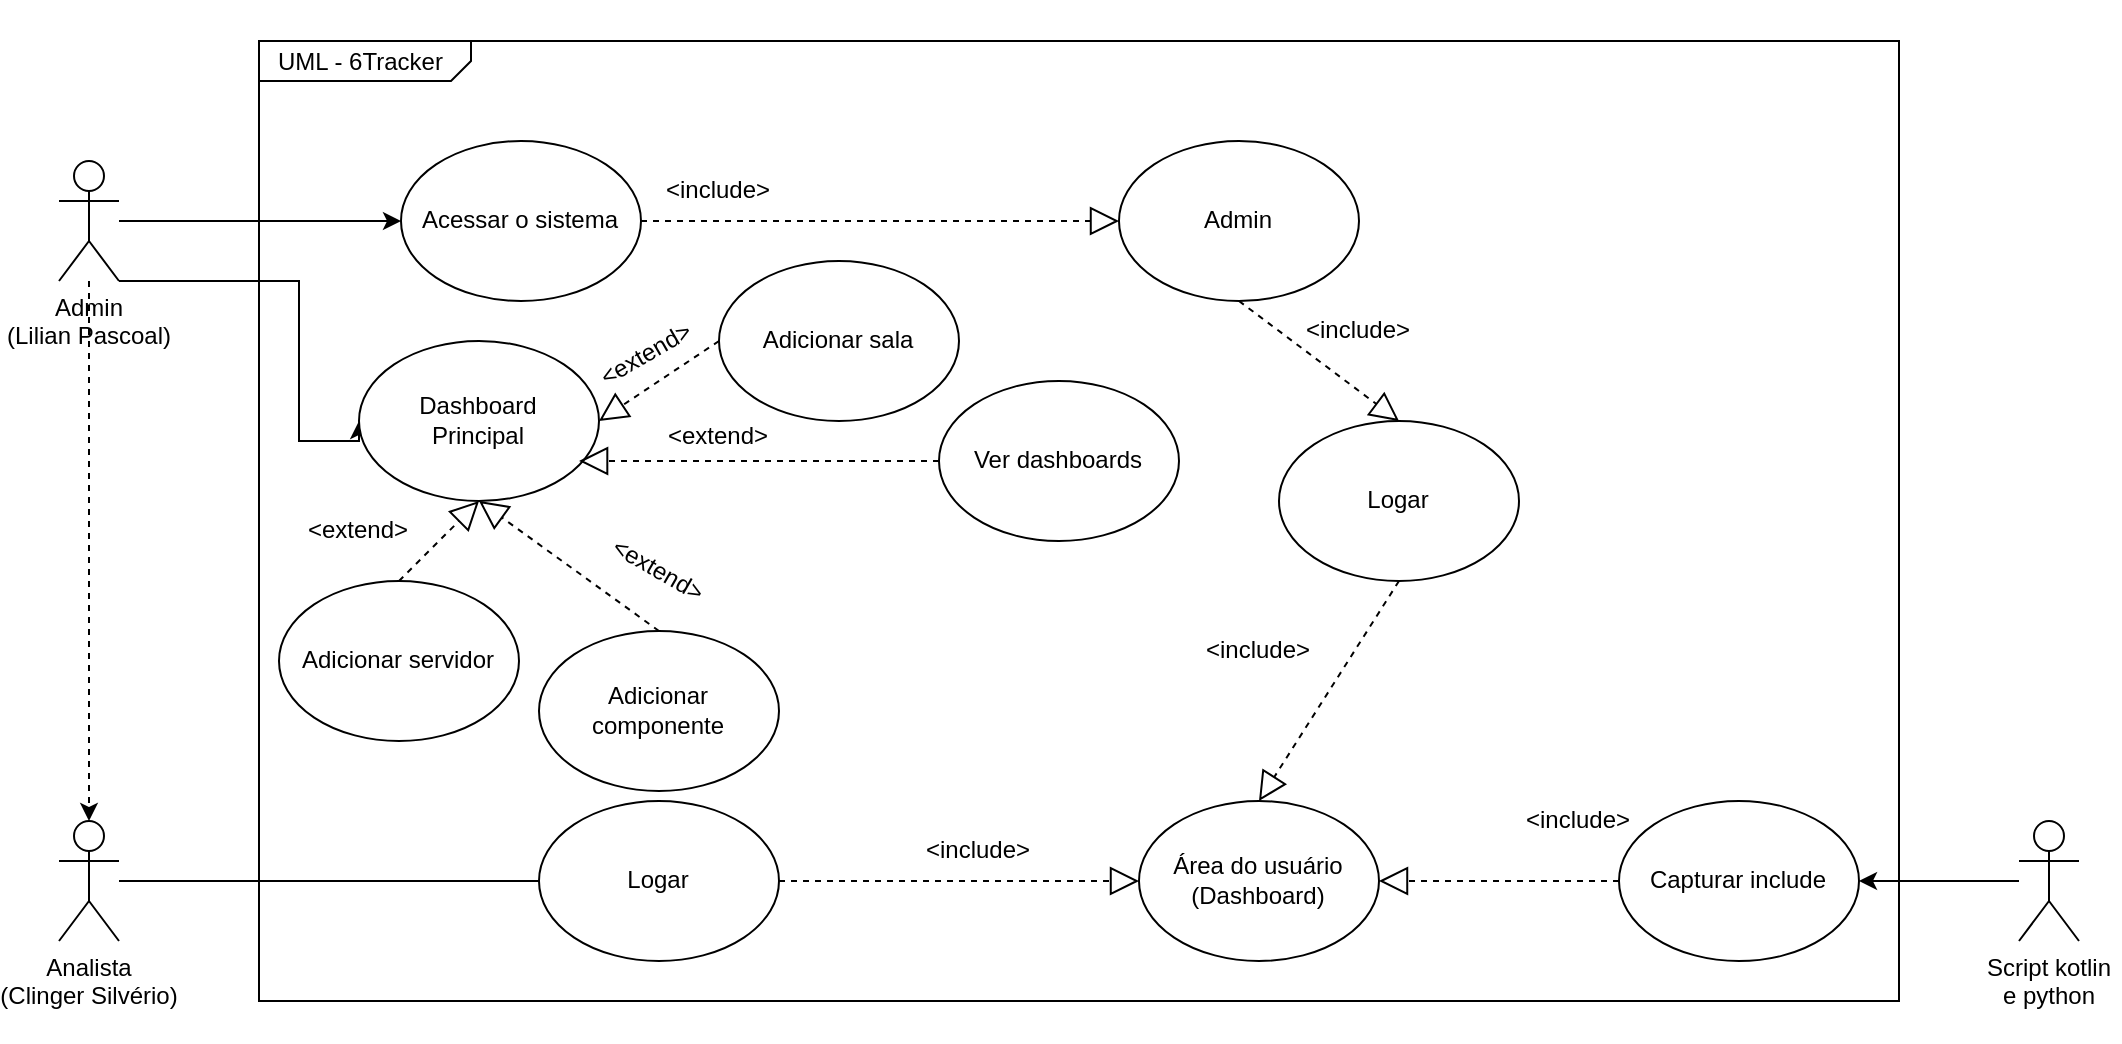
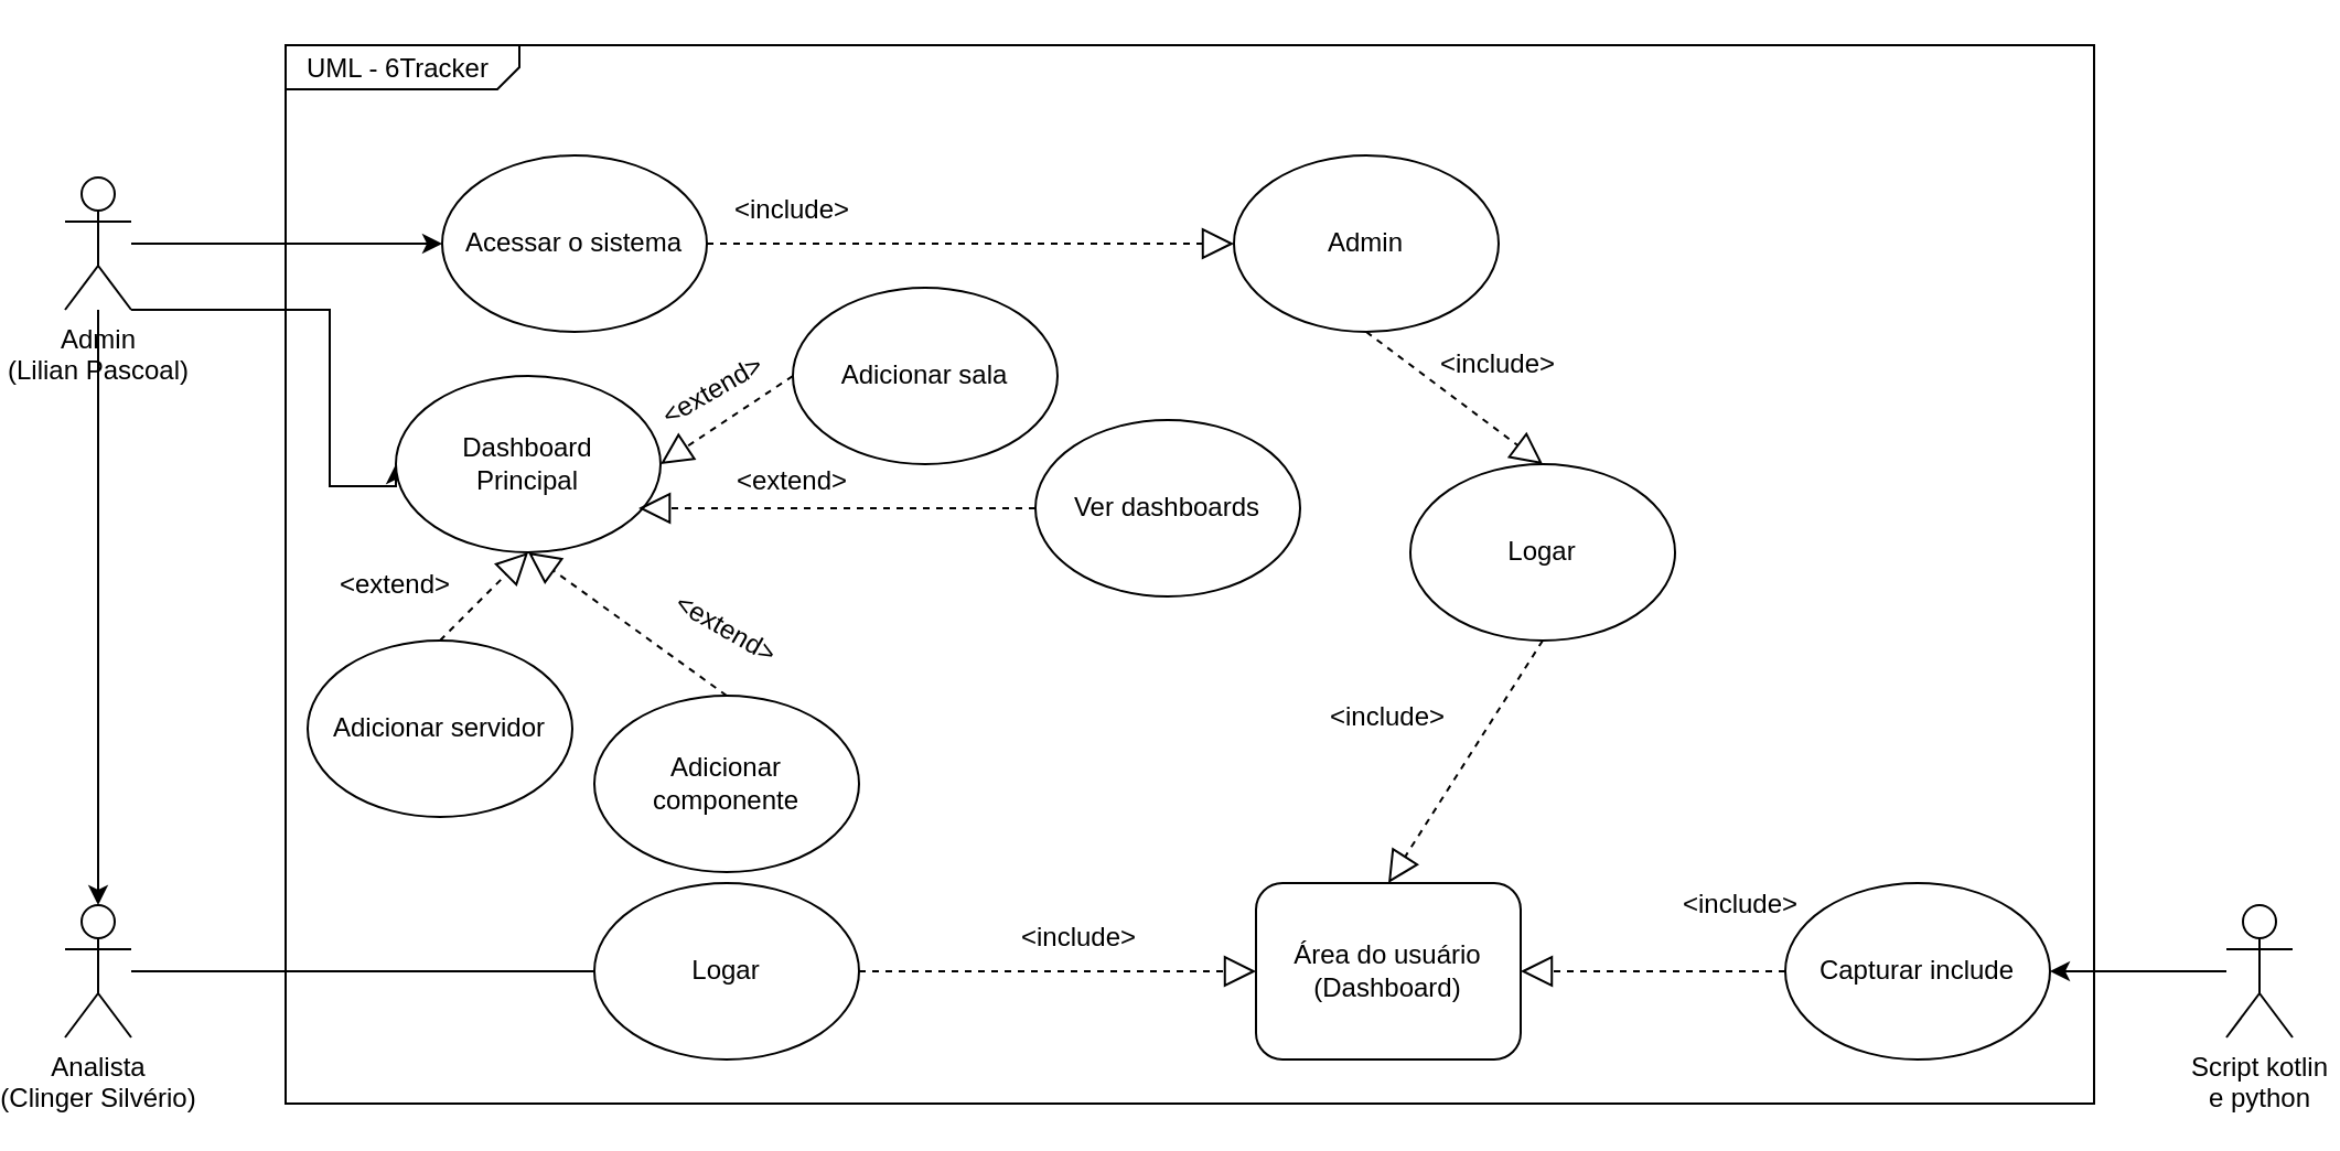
  <mxCell id="0" style=";html=1;" />
  <mxCell id="1" style=";html=1;" parent="0" />
  <mxCell id="2" value="&lt;p style=&quot;margin: 0px ; margin-top: 4px ; margin-left: 10px ; text-align: left&quot;&gt;UML - 6Tracker&lt;/p&gt;" style="html=1;strokeWidth=1;shape=mxgraph.sysml.package;html=1;overflow=fill;whiteSpace=wrap;fillColor=none;gradientColor=none;fontSize=12;align=center;labelX=106.33;" parent="1" vertex="1"><mxGeometry x="120" y="20" width="820" height="480" as="geometry" /></mxCell>
  <mxCell id="3" style="edgeStyle=orthogonalEdgeStyle;rounded=0;orthogonalLoop=1;jettySize=auto;html=1;entryX=0;entryY=0.5;entryDx=0;entryDy=0;" parent="1" source="4" target="8" edge="1"><mxGeometry relative="1" as="geometry" /></mxCell>
  <mxCell id="4" value="Admin&lt;br&gt;(Lilian Pascoal)" style="shape=umlActor;verticalLabelPosition=bottom;verticalAlign=top;html=1;outlineConnect=0;" parent="1" vertex="1"><mxGeometry x="20" y="80" width="30" height="60" as="geometry" /></mxCell>
- <mxCell id="5" style="edgeStyle=orthogonalEdgeStyle;rounded=0;orthogonalLoop=1;jettySize=auto;html=1;entryX=0.5;entryY=0;entryDx=0;entryDy=0;entryPerimeter=0;dashed=1;" parent="1" source="4" target="7" edge="1"><mxGeometry relative="1" as="geometry"><mxPoint x="35" y="390" as="targetPoint" /></mxGeometry></mxCell>
+ <mxCell id="5" style="edgeStyle=orthogonalEdgeStyle;rounded=0;orthogonalLoop=1;jettySize=auto;html=1;entryX=0.5;entryY=0;entryDx=0;entryDy=0;entryPerimeter=0;" parent="1" source="4" target="7" edge="1"><mxGeometry relative="1" as="geometry"><mxPoint x="35" y="390" as="targetPoint" /></mxGeometry></mxCell>
  <mxCell id="6" style="edgeStyle=orthogonalEdgeStyle;rounded=0;orthogonalLoop=1;jettySize=auto;html=1;entryX=0;entryY=0.5;entryDx=0;entryDy=0;" parent="1" source="4" target="25" edge="1"><mxGeometry relative="1" as="geometry"><Array as="points"><mxPoint x="140" y="140" /><mxPoint x="140" y="220" /><mxPoint x="170" y="220" /></Array></mxGeometry></mxCell>
  <mxCell id="7" value="Analista&lt;br&gt;(Clinger Silvério)" style="shape=umlActor;verticalLabelPosition=bottom;verticalAlign=top;html=1;outlineConnect=0;" parent="1" vertex="1"><mxGeometry x="20" y="410" width="30" height="60" as="geometry" /></mxCell>
  <mxCell id="8" value="Acessar o sistema" style="ellipse;whiteSpace=wrap;html=1;" parent="1" vertex="1"><mxGeometry x="191" y="70" width="120" height="80" as="geometry" /></mxCell>
  <mxCell id="9" value="Admin" style="ellipse;whiteSpace=wrap;html=1;" parent="1" vertex="1"><mxGeometry x="550" y="70" width="120" height="80" as="geometry" /></mxCell>
  <mxCell id="10" value="" style="endArrow=block;dashed=1;endFill=0;endSize=12;html=1;rounded=0;exitX=1;exitY=0.5;exitDx=0;exitDy=0;entryX=0;entryY=0.5;entryDx=0;entryDy=0;" parent="1" source="8" target="9" edge="1"><mxGeometry width="160" relative="1" as="geometry"><mxPoint x="310" y="130" as="sourcePoint" /><mxPoint x="470" y="130" as="targetPoint" /></mxGeometry></mxCell>
  <mxCell id="11" value="&amp;lt;include&amp;gt;" style="text;html=1;strokeColor=none;fillColor=none;align=center;verticalAlign=middle;whiteSpace=wrap;rounded=0;" parent="1" vertex="1"><mxGeometry x="320" y="80" width="60" height="30" as="geometry" /></mxCell>
  <mxCell id="12" value="Logar" style="ellipse;whiteSpace=wrap;html=1;" parent="1" vertex="1"><mxGeometry x="630" y="210" width="120" height="80" as="geometry" /></mxCell>
- <mxCell id="13" value="Área do usuário&lt;br&gt;(Dashboard)" style="ellipse;whiteSpace=wrap;html=1;" parent="1" vertex="1"><mxGeometry x="560" y="400" width="120" height="80" as="geometry" /></mxCell>
+ <mxCell id="13" value="Área do usuário&lt;br&gt;(Dashboard)" style="whiteSpace=wrap;html=1;rounded=1;" parent="1" vertex="1"><mxGeometry x="560" y="400" width="120" height="80" as="geometry" /></mxCell>
  <mxCell id="14" value="" style="endArrow=block;dashed=1;endFill=0;endSize=12;html=1;rounded=0;exitX=0.5;exitY=1;exitDx=0;exitDy=0;entryX=0.5;entryY=0;entryDx=0;entryDy=0;" parent="1" source="12" target="13" edge="1"><mxGeometry width="160" relative="1" as="geometry"><mxPoint x="240" y="330" as="sourcePoint" /><mxPoint x="400" y="330" as="targetPoint" /></mxGeometry></mxCell>
  <mxCell id="15" value="&amp;lt;include&amp;gt;" style="text;html=1;strokeColor=none;fillColor=none;align=center;verticalAlign=middle;whiteSpace=wrap;rounded=0;rotation=0;" parent="1" vertex="1"><mxGeometry x="750" y="395" width="60" height="30" as="geometry" /></mxCell>
  <mxCell id="16" value="Adicionar sala" style="ellipse;whiteSpace=wrap;html=1;" parent="1" vertex="1"><mxGeometry x="350" y="130" width="120" height="80" as="geometry" /></mxCell>
  <mxCell id="17" value="Adicionar servidor" style="ellipse;whiteSpace=wrap;html=1;" parent="1" vertex="1"><mxGeometry x="130" y="290" width="120" height="80" as="geometry" /></mxCell>
  <mxCell id="18" value="Adicionar componente" style="ellipse;whiteSpace=wrap;html=1;" parent="1" vertex="1"><mxGeometry x="260" y="315" width="120" height="80" as="geometry" /></mxCell>
  <mxCell id="19" value="&amp;lt;include&amp;gt;" style="text;html=1;strokeColor=none;fillColor=none;align=center;verticalAlign=middle;whiteSpace=wrap;rounded=0;rotation=0;" parent="1" vertex="1"><mxGeometry x="640" y="150" width="60" height="30" as="geometry" /></mxCell>
  <mxCell id="20" style="edgeStyle=orthogonalEdgeStyle;rounded=0;orthogonalLoop=1;jettySize=auto;html=1;entryX=1;entryY=0.5;entryDx=0;entryDy=0;" parent="1" source="21" target="22" edge="1"><mxGeometry relative="1" as="geometry" /></mxCell>
  <mxCell id="21" value="Script kotlin &lt;br&gt;e python" style="shape=umlActor;verticalLabelPosition=bottom;verticalAlign=top;html=1;outlineConnect=0;" parent="1" vertex="1"><mxGeometry x="1000" y="410" width="30" height="60" as="geometry" /></mxCell>
  <mxCell id="22" value="Capturar include" style="ellipse;whiteSpace=wrap;html=1;" parent="1" vertex="1"><mxGeometry x="800" y="400" width="120" height="80" as="geometry" /></mxCell>
  <mxCell id="23" value="" style="endArrow=block;dashed=1;endFill=0;endSize=12;html=1;rounded=0;exitX=0.5;exitY=1;exitDx=0;exitDy=0;entryX=0.5;entryY=0;entryDx=0;entryDy=0;" parent="1" source="9" target="12" edge="1"><mxGeometry width="160" relative="1" as="geometry"><mxPoint x="390" y="280" as="sourcePoint" /><mxPoint x="550" y="280" as="targetPoint" /></mxGeometry></mxCell>
  <mxCell id="24" value="" style="endArrow=block;dashed=1;endFill=0;endSize=12;html=1;rounded=0;entryX=1;entryY=0.5;entryDx=0;entryDy=0;exitX=0;exitY=0.5;exitDx=0;exitDy=0;" parent="1" source="22" target="13" edge="1"><mxGeometry width="160" relative="1" as="geometry"><mxPoint x="540" y="460" as="sourcePoint" /><mxPoint x="700" y="460" as="targetPoint" /><Array as="points" /></mxGeometry></mxCell>
  <mxCell id="25" value="Dashboard &lt;br&gt;Principal" style="ellipse;whiteSpace=wrap;html=1;" parent="1" vertex="1"><mxGeometry x="170" y="170" width="120" height="80" as="geometry" /></mxCell>
  <mxCell id="26" value="Ver dashboards" style="ellipse;whiteSpace=wrap;html=1;" parent="1" vertex="1"><mxGeometry x="460" y="190" width="120" height="80" as="geometry" /></mxCell>
  <mxCell id="27" value="&amp;lt;include&amp;gt;" style="text;html=1;strokeColor=none;fillColor=none;align=center;verticalAlign=middle;whiteSpace=wrap;rounded=0;rotation=0;" parent="1" vertex="1"><mxGeometry x="590" y="310" width="60" height="30" as="geometry" /></mxCell>
  <mxCell id="28" value="" style="endArrow=block;dashed=1;endFill=0;endSize=12;html=1;rounded=0;entryX=0.5;entryY=1;entryDx=0;entryDy=0;exitX=0.5;exitY=0;exitDx=0;exitDy=0;" parent="1" source="17" target="25" edge="1"><mxGeometry width="160" relative="1" as="geometry"><mxPoint x="240" y="510" as="sourcePoint" /><mxPoint x="400" y="510" as="targetPoint" /></mxGeometry></mxCell>
  <mxCell id="29" value="" style="endArrow=block;dashed=1;endFill=0;endSize=12;html=1;rounded=0;exitX=0.5;exitY=0;exitDx=0;exitDy=0;entryX=0.5;entryY=1;entryDx=0;entryDy=0;" parent="1" source="18" target="25" edge="1"><mxGeometry width="160" relative="1" as="geometry"><mxPoint x="210" y="600" as="sourcePoint" /><mxPoint x="240" y="490" as="targetPoint" /></mxGeometry></mxCell>
  <mxCell id="30" value="" style="endArrow=block;dashed=1;endFill=0;endSize=12;html=1;rounded=0;entryX=1;entryY=0.5;entryDx=0;entryDy=0;exitX=0;exitY=0.5;exitDx=0;exitDy=0;" parent="1" source="16" target="25" edge="1"><mxGeometry width="160" relative="1" as="geometry"><mxPoint x="230" y="620" as="sourcePoint" /><mxPoint x="270" y="515" as="targetPoint" /></mxGeometry></mxCell>
  <mxCell id="31" value="" style="endArrow=block;dashed=1;endFill=0;endSize=12;html=1;rounded=0;exitX=0;exitY=0.5;exitDx=0;exitDy=0;entryX=0.917;entryY=0.75;entryDx=0;entryDy=0;entryPerimeter=0;" parent="1" source="26" target="25" edge="1"><mxGeometry width="160" relative="1" as="geometry"><mxPoint x="460" y="570" as="sourcePoint" /><mxPoint x="300" y="440" as="targetPoint" /></mxGeometry></mxCell>
  <mxCell id="32" value="&amp;lt;extend&amp;gt;" style="text;html=1;strokeColor=none;fillColor=none;align=center;verticalAlign=middle;whiteSpace=wrap;rounded=0;rotation=0;" parent="1" vertex="1"><mxGeometry x="320" y="203" width="60" height="30" as="geometry" /></mxCell>
  <mxCell id="33" value="&amp;lt;extend&amp;gt;" style="text;html=1;strokeColor=none;fillColor=none;align=center;verticalAlign=middle;whiteSpace=wrap;rounded=0;rotation=-30;" parent="1" vertex="1"><mxGeometry x="284" y="162" width="60" height="30" as="geometry" /></mxCell>
  <mxCell id="34" value="" style="edgeStyle=orthogonalEdgeStyle;rounded=0;orthogonalLoop=1;jettySize=auto;html=1;endArrow=none;entryX=0;entryY=0.5;entryDx=0;entryDy=0;" parent="1" source="7" target="35" edge="1"><mxGeometry relative="1" as="geometry"><mxPoint x="50" y="380" as="sourcePoint" /><mxPoint x="340" y="410" as="targetPoint" /></mxGeometry></mxCell>
  <mxCell id="35" value="Logar" style="ellipse;whiteSpace=wrap;html=1;" parent="1" vertex="1"><mxGeometry x="260" y="400" width="120" height="80" as="geometry" /></mxCell>
  <mxCell id="36" value="&amp;lt;include&amp;gt;" style="text;html=1;strokeColor=none;fillColor=none;align=center;verticalAlign=middle;whiteSpace=wrap;rounded=0;" parent="1" vertex="1"><mxGeometry x="450" y="410" width="60" height="30" as="geometry" /></mxCell>
  <mxCell id="37" value="" style="endArrow=block;dashed=1;endFill=0;endSize=12;html=1;rounded=0;exitX=1;exitY=0.5;exitDx=0;exitDy=0;entryX=0;entryY=0.5;entryDx=0;entryDy=0;" parent="1" source="35" target="13" edge="1"><mxGeometry width="160" relative="1" as="geometry"><mxPoint x="490" y="520" as="sourcePoint" /><mxPoint x="400" y="455" as="targetPoint" /></mxGeometry></mxCell>
  <mxCell id="38" value="&amp;lt;extend&amp;gt;" style="text;html=1;strokeColor=none;fillColor=none;align=center;verticalAlign=middle;whiteSpace=wrap;rounded=0;rotation=0;" parent="1" vertex="1"><mxGeometry x="140" y="250" width="60" height="30" as="geometry" /></mxCell>
  <mxCell id="39" value="&amp;lt;extend&amp;gt;" style="text;html=1;strokeColor=none;fillColor=none;align=center;verticalAlign=middle;whiteSpace=wrap;rounded=0;rotation=30;" parent="1" vertex="1"><mxGeometry x="290" y="270" width="60" height="30" as="geometry" /></mxCell>
